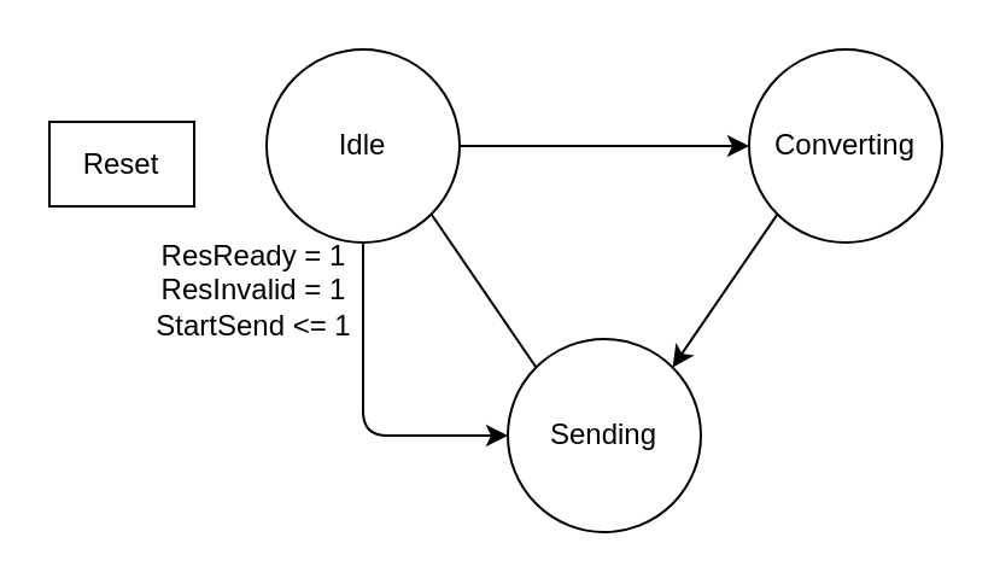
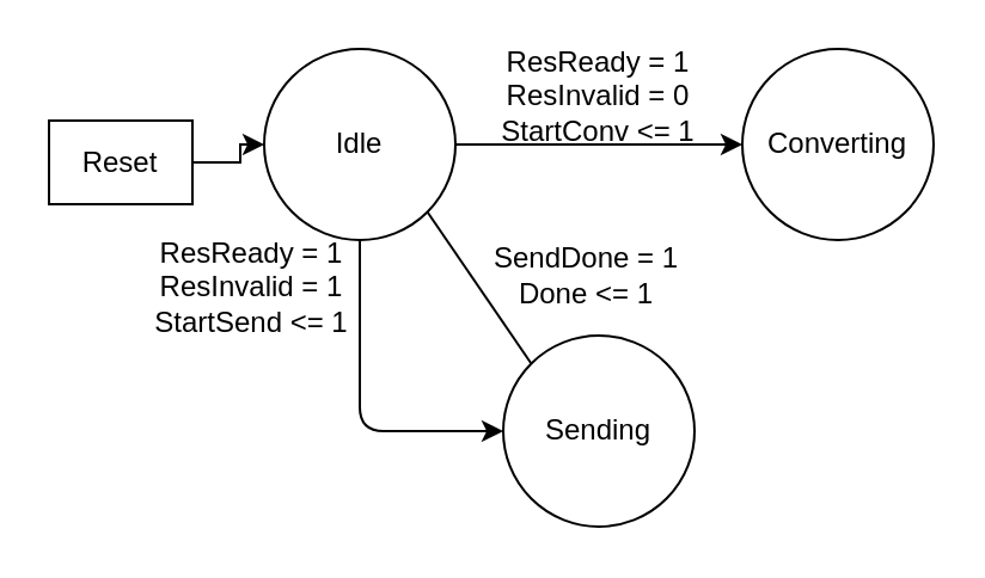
  <mxCell id="0" />
  <mxCell id="1" parent="0" />
  <mxCell id="2" style="edgeStyle=orthogonalEdgeStyle;rounded=0;orthogonalLoop=1;jettySize=auto;html=1;exitX=1;exitY=0.5;exitDx=0;exitDy=0;" edge="1" parent="1" source="3" target="4"><mxGeometry relative="1" as="geometry" /></mxCell>
  <mxCell id="3" value="Idle" style="ellipse;whiteSpace=wrap;html=1;aspect=fixed;" vertex="1" parent="1"><mxGeometry x="110" y="20" width="80" height="80" as="geometry" /></mxCell>
  <mxCell id="4" value="Converting" style="ellipse;whiteSpace=wrap;html=1;aspect=fixed;" vertex="1" parent="1"><mxGeometry x="310" y="20" width="80" height="80" as="geometry" /></mxCell>
  <mxCell id="5" style="edgeStyle=orthogonalEdgeStyle;rounded=1;orthogonalLoop=1;jettySize=auto;html=1;exitX=0;exitY=0.5;exitDx=0;exitDy=0;entryX=0;entryY=0.5;entryDx=0;entryDy=0;" edge="1" parent="1" target="6"><mxGeometry relative="1" as="geometry"><mxPoint x="150" y="100" as="sourcePoint" /><Array as="points"><mxPoint x="150" y="180" /></Array></mxGeometry></mxCell>
  <mxCell id="6" value="&lt;div&gt;Sending&lt;/div&gt;" style="ellipse;whiteSpace=wrap;html=1;aspect=fixed;" vertex="1" parent="1"><mxGeometry x="210" y="140" width="80" height="80" as="geometry" /></mxCell>
+ <mxCell id="7" value="" style="edgeStyle=orthogonalEdgeStyle;rounded=0;orthogonalLoop=1;jettySize=auto;html=1;" edge="1" parent="1" source="8" target="3"><mxGeometry relative="1" as="geometry" /></mxCell>
  <mxCell id="8" value="Reset" style="rounded=0;whiteSpace=wrap;html=1;" vertex="1" parent="1"><mxGeometry x="20" y="50" width="60" height="35" as="geometry" /></mxCell>
- <mxCell id="11" value="" style="endArrow=classic;html=1;rounded=0;entryX=1;entryY=0;entryDx=0;entryDy=0;exitX=0;exitY=1;exitDx=0;exitDy=0;" edge="1" parent="1" source="4" target="6"><mxGeometry width="50" height="50" relative="1" as="geometry"><mxPoint x="300" y="160" as="sourcePoint" /><mxPoint x="350" y="110" as="targetPoint" /></mxGeometry></mxCell>
+ <mxCell id="9" value="&lt;div&gt;ResReady = 1&lt;/div&gt;&lt;div&gt;ResInvalid = 0&lt;br&gt;&lt;/div&gt;&lt;div&gt;StartConv &amp;lt;= 1&lt;/div&gt;" style="text;html=1;strokeColor=none;fillColor=none;align=center;verticalAlign=middle;whiteSpace=wrap;rounded=0;" vertex="1" parent="1"><mxGeometry x="205" y="20" width="90" height="40" as="geometry" /></mxCell>
+ <mxCell id="10" value="&lt;div&gt;SendDone = 1&lt;/div&gt;&lt;div&gt;Done &amp;lt;= 1&lt;br&gt;&lt;/div&gt;" style="text;html=1;strokeColor=none;fillColor=none;align=center;verticalAlign=middle;whiteSpace=wrap;rounded=0;" vertex="1" parent="1"><mxGeometry x="205" y="100" width="80" height="30" as="geometry" /></mxCell>
  <mxCell id="12" value="&lt;div&gt;ResReady = 1&lt;/div&gt;&lt;div&gt;ResInvalid = 1&lt;br&gt;&lt;/div&gt;&lt;div&gt;StartSend &amp;lt;= 1&lt;/div&gt;" style="text;html=1;strokeColor=none;fillColor=none;align=center;verticalAlign=middle;whiteSpace=wrap;rounded=0;" vertex="1" parent="1"><mxGeometry x="60" y="100" width="90" height="40" as="geometry" /></mxCell>
  <mxCell id="13" value="" style="endArrow=none;html=1;rounded=0;entryX=1;entryY=1;entryDx=0;entryDy=0;exitX=0;exitY=0;exitDx=0;exitDy=0;" edge="1" parent="1" source="6" target="3"><mxGeometry width="50" height="50" relative="1" as="geometry"><mxPoint x="288" y="162" as="sourcePoint" /><mxPoint x="332" y="98" as="targetPoint" /></mxGeometry></mxCell>
